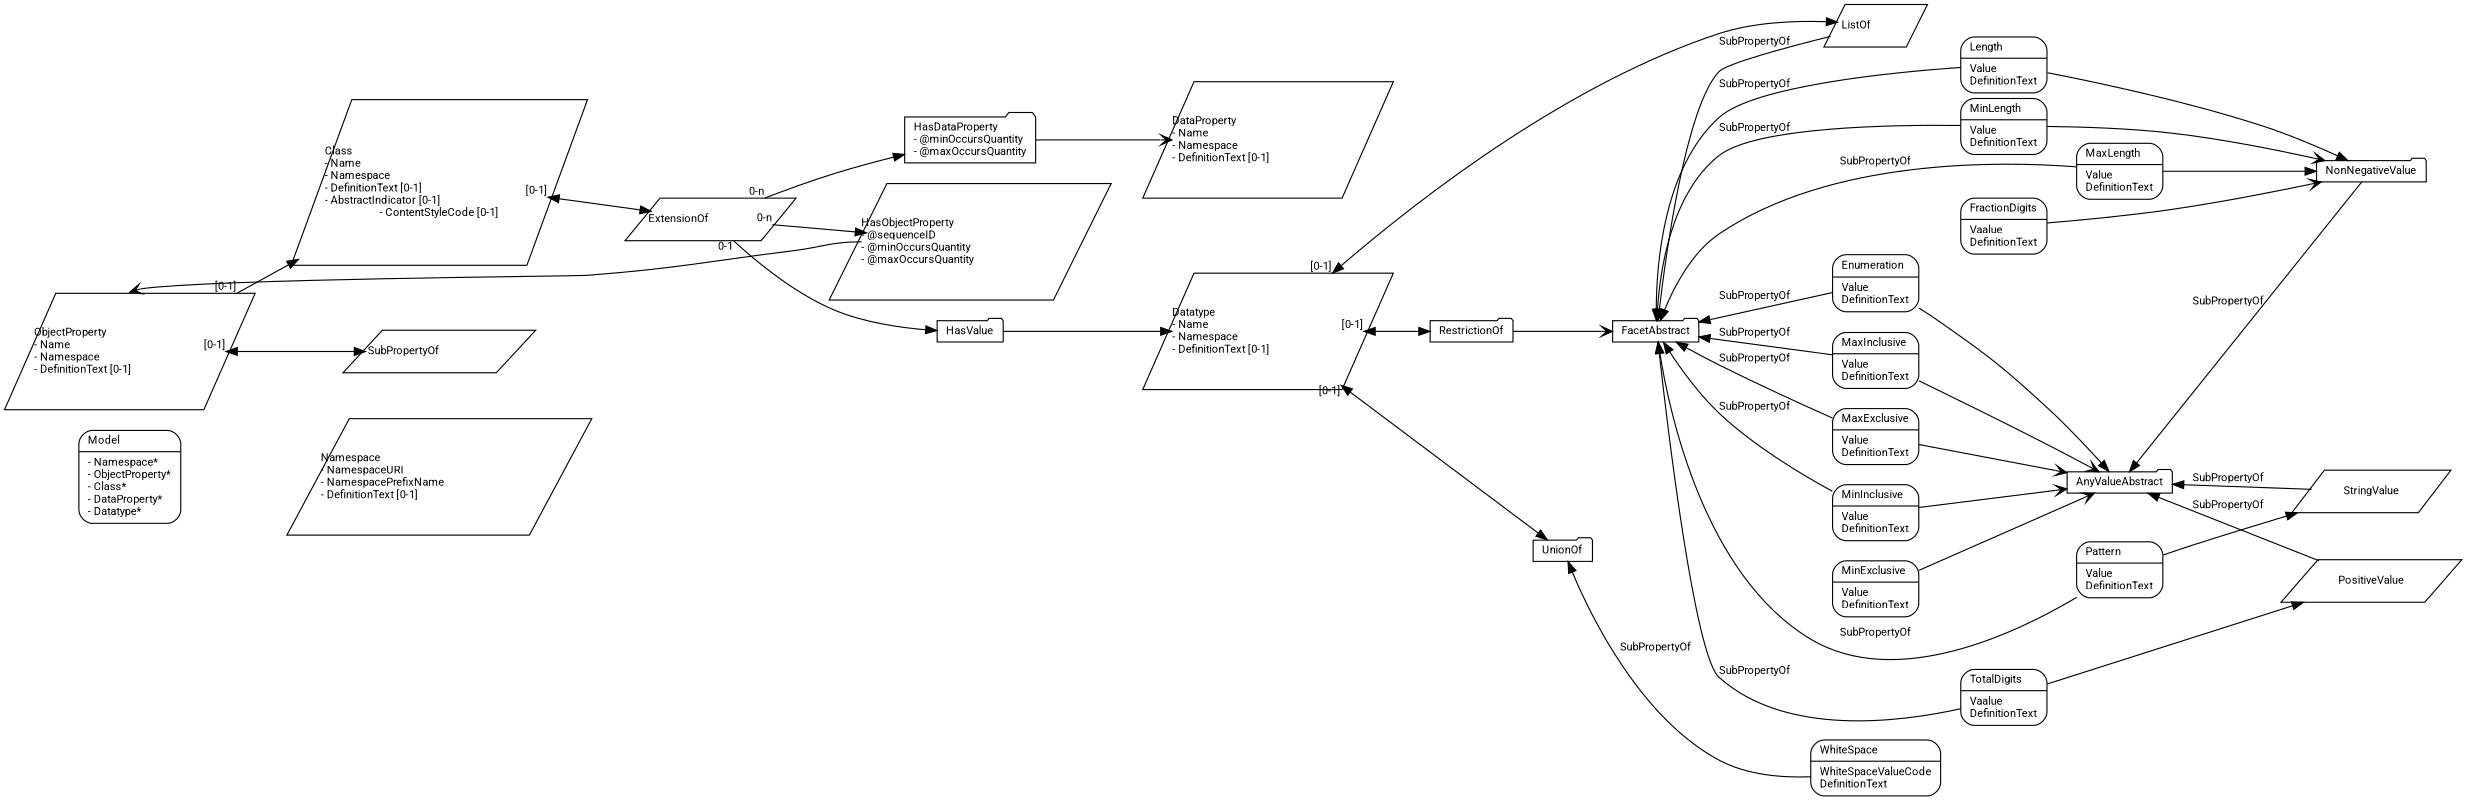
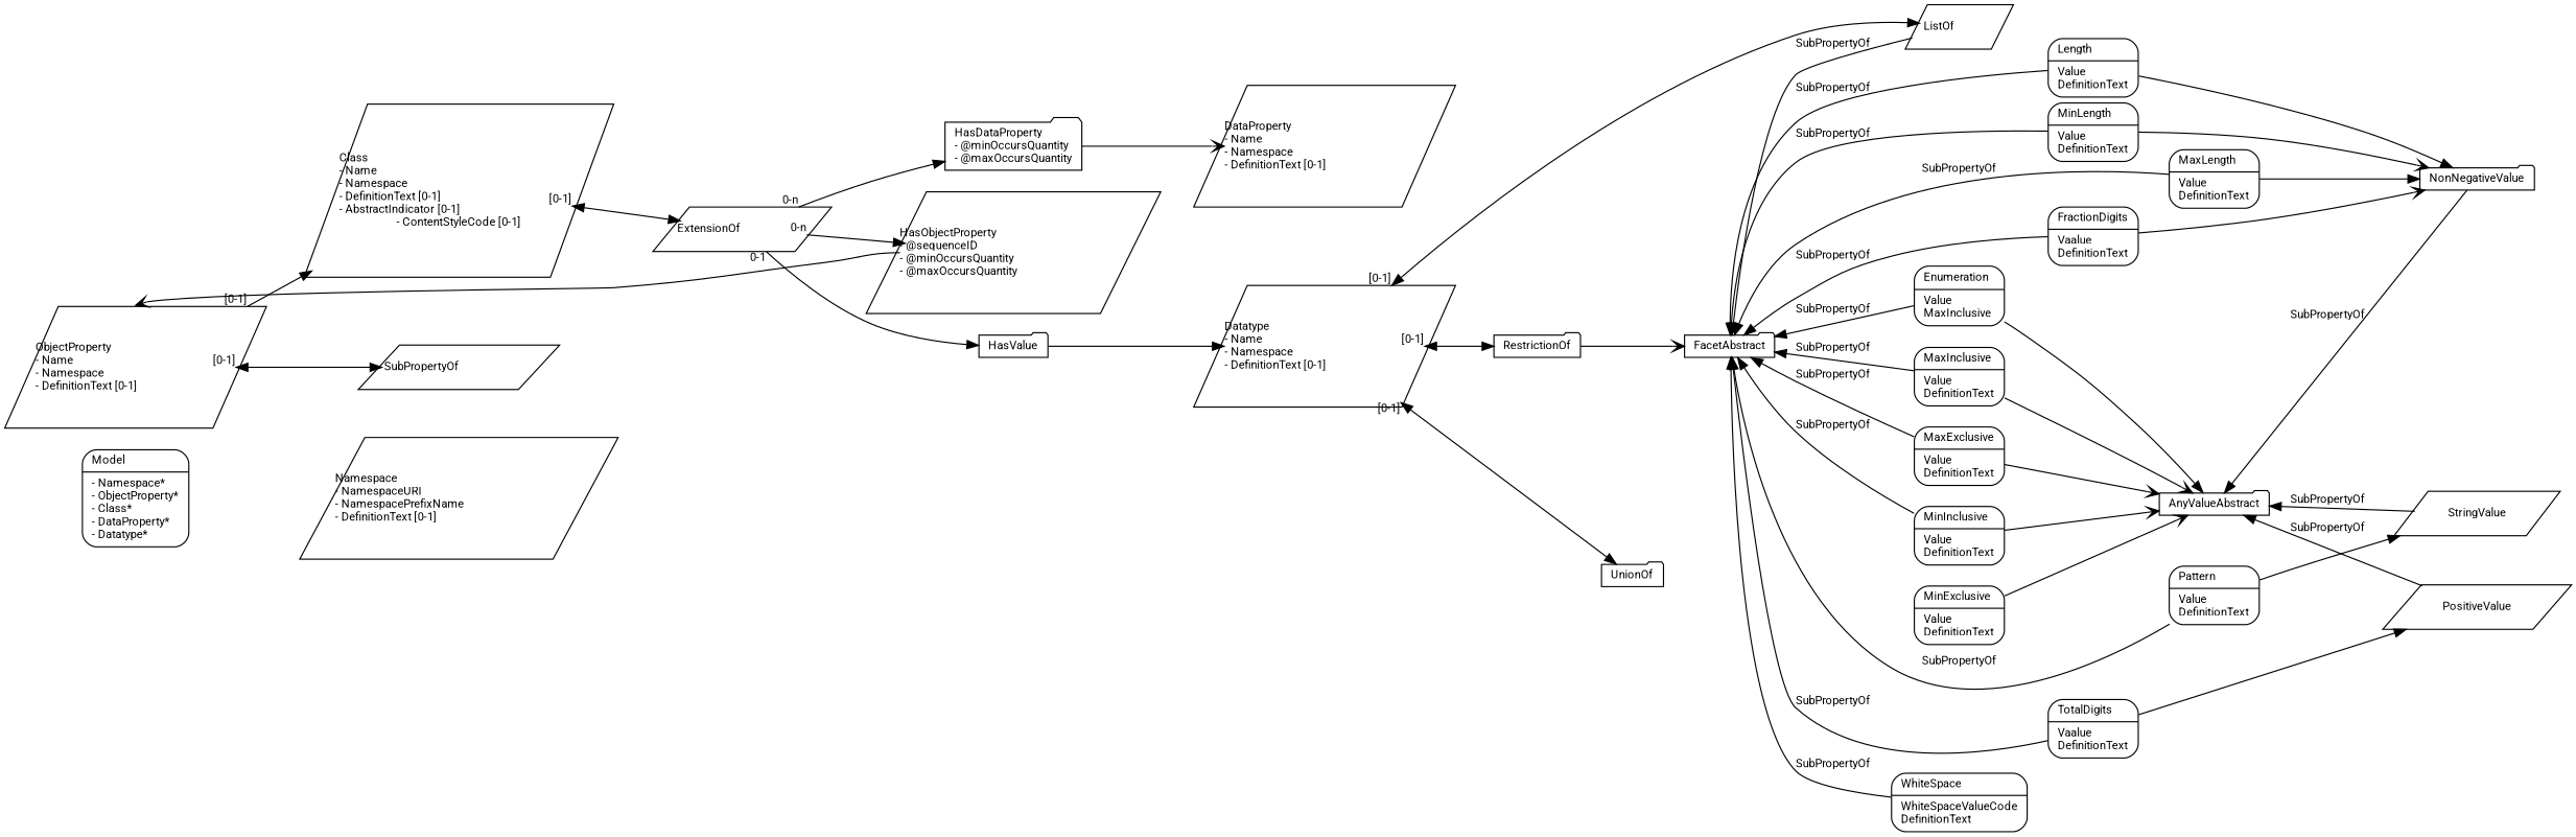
  digraph {
    fontname=Roboto
    rankdir=LR
    node [fontname=Roboto fontsize=10 shape=Mrecord]
    edge [dir=forward fontname=Roboto fontsize=10]
    Model [height=0 label="\N\l|- Namespace*\l- ObjectProperty*\l- Class*\l- DataProperty*\l- Datatype*\l" width=0]
    Namespace [height=0 label="\N\l- NamespaceURI\l- NamespacePrefixName\l- DefinitionText [0-1]\l" shape=parallelogram width=0]
    ObjectProperty [height=0 label="\N\l- Name\l- Namespace\l- DefinitionText [0-1]\l" shape=parallelogram width=0]
    Class [height=0 label="\N\l- Name\l- Namespace\l- DefinitionText [0-1]\l- AbstractIndicator [0-1]\l- ContentStyleCode [0-1]" shape=parallelogram width=0]
    SubPropertyOf [height=0 label="\N\l" shape=parallelogram width=0]
    ExtensionOf [height=0 label="\N\l" shape=parallelogram width=0]
    HasDataProperty [height=0 label="\N\l- @minOccursQuantity\l- @maxOccursQuantity\l" shape=folder width=0]
    HasObjectProperty [height=0 label="\N\l- @sequenceID\l- @minOccursQuantity\l- @maxOccursQuantity\l" shape=parallelogram width=0]
    HasValue [height=0 label="\N\l" shape=folder width=0]
    DataProperty [height=0 label="\N\l- Name\l- Namespace\l- DefinitionText [0-1]\l" shape=parallelogram width=0]
    Datatype [height=0 label="\N\l- Name\l- Namespace\l- DefinitionText [0-1]\l" shape=parallelogram width=0]
    ListOf [height=0 label="\N\l" shape=parallelogram width=0]
    UnionOf [height=0 label="\N\l" shape=folder width=0]
    RestrictionOf [height=0 label="\N\l" shape=folder width=0]
    FacetAbstract [height=0 label="\N\l" shape=folder width=0]
    Length [height=0 label="\N\l|Value\lDefinitionText\l" width=0]
    MinLength [height=0 label="\N\l|Value\lDefinitionText\l" width=0]
    MaxLength [height=0 label="\N\l|Value\lDefinitionText\l" width=0]
    Pattern [height=0 label="\N\l|Value\lDefinitionText\l" width=0]
-   Enumeration [height=0 label="\N\l|Value\lDefinitionText\l" width=0]
+   Enumeration [height=0 label="\N\l|Value\lMaxInclusive\l" width=0]
    WhiteSpace [height=0 label="\N\l|WhiteSpaceValueCode\lDefinitionText\l" width=0]
    MaxInclusive [height=0 label="\N\l|Value\lDefinitionText\l" width=0]
    MaxExclusive [height=0 label="\N\l|Value\lDefinitionText\l" width=0]
    MinInclusive [height=0 label="\N\l|Value\lDefinitionText\l" width=0]
    TotalDigits [height=0 label="\N\l|Vaalue\lDefinitionText\l" width=0]
    FractionDigits [height=0 label="\N\l|Vaalue\lDefinitionText\l" width=0]
    NonNegativeValue [height=0 shape=folder width=0]
    StringValue [height=0 shape=parallelogram width=0]
    AnyValueAbstract [height=0 shape=folder width=0]
    MinExclusive [height=0 label="\N\l|Value\lDefinitionText\l" width=0]
    PositiveValue [height=0 shape=parallelogram width=0]
    Model -> Namespace [style=invis]
    ObjectProperty -> Class [arrowhead=normal taillabel="[0-1]"]
    ObjectProperty -> SubPropertyOf [dir=both taillabel="[0-1]"]
    Class -> ExtensionOf [dir=both taillabel="[0-1]"]
    ExtensionOf -> HasDataProperty [arrowhead=normal taillabel="0-n"]
    ExtensionOf -> HasObjectProperty [arrowhead=normal taillabel="0-n"]
    ExtensionOf -> HasValue [arrowhead=normal taillabel="0-1"]
    HasDataProperty -> DataProperty [arrowhead=vee]
    HasObjectProperty -> ObjectProperty [arrowhead=vee headport=n tailport=w]
    HasValue -> Datatype [arrowhead=normal]
    Datatype -> ListOf [dir=both taillabel="[0-1]"]
    Datatype -> UnionOf [dir=both taillabel="[0-1]"]
    Datatype -> RestrictionOf [dir=both taillabel="[0-1]"]
    RestrictionOf -> FacetAbstract [arrowhead=vee]
    FacetAbstract -> ListOf [dir=back label=SubPropertyOf]
    FacetAbstract -> Length [dir=back label=SubPropertyOf]
    FacetAbstract -> MinLength [dir=back label=SubPropertyOf]
    FacetAbstract -> MaxLength [dir=back label=SubPropertyOf]
    FacetAbstract -> Pattern [dir=back label=SubPropertyOf]
    FacetAbstract -> Enumeration [dir=back label=SubPropertyOf]
-   UnionOf -> WhiteSpace [dir=back label=SubPropertyOf]
+   FacetAbstract -> WhiteSpace [dir=back label=SubPropertyOf]
    FacetAbstract -> MaxInclusive [dir=back label=SubPropertyOf]
    FacetAbstract -> MaxExclusive [dir=back label=SubPropertyOf]
    FacetAbstract -> MinInclusive [dir=back label=SubPropertyOf]
    FacetAbstract -> TotalDigits [dir=back label=SubPropertyOf]
+   FacetAbstract -> FractionDigits [dir=back label=SubPropertyOf]
    Length -> NonNegativeValue [arrowhead=normal]
    MinLength -> NonNegativeValue [arrowhead=vee]
    MaxLength -> NonNegativeValue [arrowhead=normal]
    Pattern -> StringValue [arrowhead=normal]
    Enumeration -> AnyValueAbstract [arrowhead=normal]
    MaxInclusive -> AnyValueAbstract [arrowhead=vee]
    MaxExclusive -> AnyValueAbstract [arrowhead=vee]
    MinInclusive -> AnyValueAbstract [arrowhead=vee]
    TotalDigits -> PositiveValue [arrowhead=normal]
    FractionDigits -> NonNegativeValue [arrowhead=vee]
    AnyValueAbstract -> NonNegativeValue [dir=back label=SubPropertyOf]
    AnyValueAbstract -> StringValue [dir=back label=SubPropertyOf]
    AnyValueAbstract -> PositiveValue [dir=back label=SubPropertyOf]
    MinExclusive -> AnyValueAbstract [arrowhead=vee]
  }
